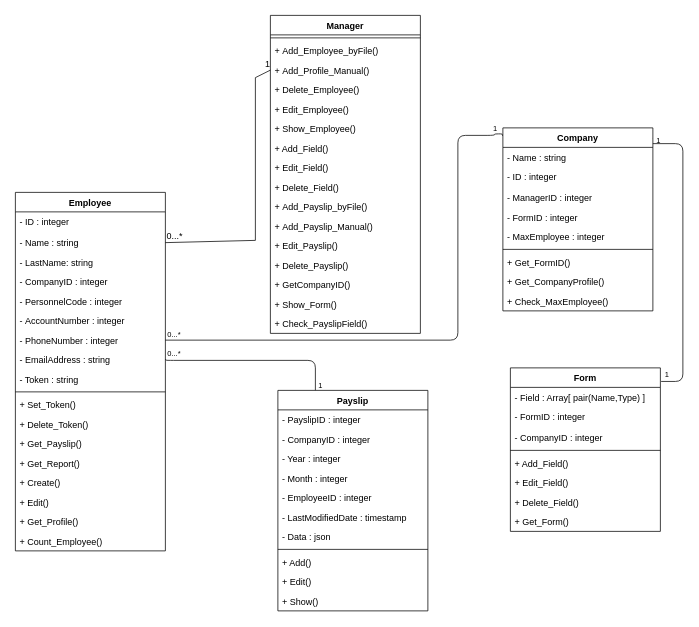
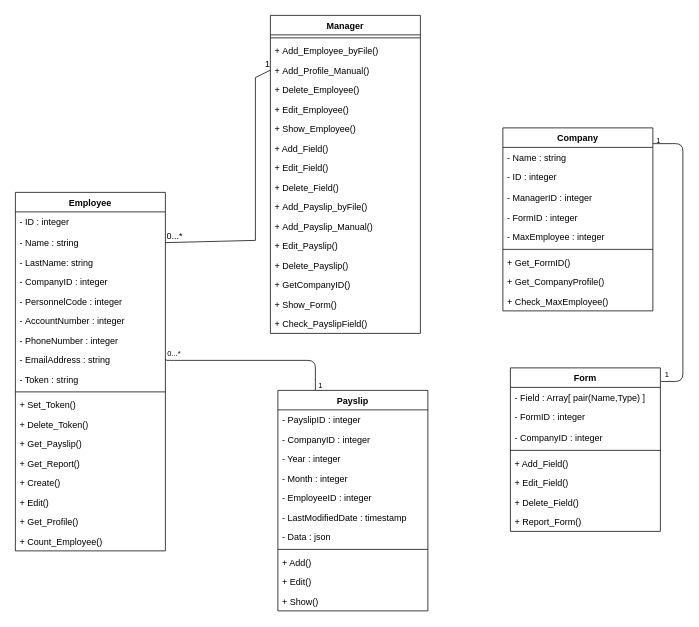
  <mxCell id="0" />
  <mxCell id="1" parent="0" />
- <mxCell id="2" value="" style="endArrow=none;html=1;edgeStyle=orthogonalEdgeStyle;exitX=1;exitY=0.5;exitDx=0;exitDy=0;endFill=0;entryX=-0.002;entryY=0.044;entryDx=0;entryDy=0;entryPerimeter=0;" parent="1" source="40" target="23" edge="1"><mxGeometry relative="1" as="geometry"><mxPoint x="510" y="640" as="sourcePoint" /><mxPoint x="659" y="182" as="targetPoint" /><Array as="points"><mxPoint x="610" y="453" /><mxPoint x="610" y="180" /><mxPoint x="659" y="180" /><mxPoint x="659" y="178" /></Array></mxGeometry></mxCell>
- <mxCell id="3" value="0...*" style="resizable=0;html=1;align=left;verticalAlign=bottom;labelBackgroundColor=none;fontSize=10;" parent="2" connectable="0" vertex="1"><mxGeometry x="-1" relative="1" as="geometry"><mxPoint x="1" as="offset" /></mxGeometry></mxCell>
- <mxCell id="4" value="1" style="resizable=0;html=1;align=right;verticalAlign=bottom;labelBackgroundColor=none;fontSize=10;rotation=0;" parent="2" connectable="0" vertex="1"><mxGeometry x="1" relative="1" as="geometry"><mxPoint x="-7" y="-1" as="offset" /></mxGeometry></mxCell>
  <mxCell id="5" value="" style="endArrow=none;html=1;edgeStyle=orthogonalEdgeStyle;entryX=0.25;entryY=0;entryDx=0;entryDy=0;exitX=1;exitY=0.5;exitDx=0;exitDy=0;endFill=0;startArrow=none;startFill=0;" parent="1" source="41" target="52" edge="1"><mxGeometry relative="1" as="geometry"><mxPoint x="330" y="459" as="sourcePoint" /><mxPoint x="500" y="690" as="targetPoint" /><Array as="points"><mxPoint x="221" y="479" /><mxPoint x="221" y="480" /><mxPoint x="420" y="480" /></Array></mxGeometry></mxCell>
  <mxCell id="6" value="0...*" style="resizable=0;html=1;align=left;verticalAlign=bottom;labelBackgroundColor=none;fontSize=10;labelBorderColor=none;" parent="5" connectable="0" vertex="1"><mxGeometry x="-1" relative="1" as="geometry"><mxPoint x="1" y="-0.99" as="offset" /></mxGeometry></mxCell>
  <mxCell id="7" value="1" style="resizable=0;html=1;align=right;verticalAlign=bottom;labelBackgroundColor=none;fontSize=10;" parent="5" connectable="0" vertex="1"><mxGeometry x="1" relative="1" as="geometry"><mxPoint x="10" y="1" as="offset" /></mxGeometry></mxCell>
  <mxCell id="8" value="" style="endArrow=none;html=1;edgeStyle=orthogonalEdgeStyle;exitX=1;exitY=0.057;exitDx=0;exitDy=0;exitPerimeter=0;entryX=1.005;entryY=0.083;entryDx=0;entryDy=0;entryPerimeter=0;endFill=0;" parent="1" source="23" target="14" edge="1"><mxGeometry relative="1" as="geometry"><mxPoint x="1120" y="270" as="sourcePoint" /><mxPoint x="1280" y="270" as="targetPoint" /><Array as="points"><mxPoint x="860" y="191" /><mxPoint x="910" y="191" /><mxPoint x="910" y="508" /></Array></mxGeometry></mxCell>
  <mxCell id="9" value="1" style="resizable=0;html=1;align=left;verticalAlign=bottom;labelBackgroundColor=none;fontSize=10;" parent="8" connectable="0" vertex="1"><mxGeometry x="-1" relative="1" as="geometry"><mxPoint x="3" y="10" as="offset" /></mxGeometry></mxCell>
  <mxCell id="10" value="1" style="resizable=0;html=1;align=right;verticalAlign=bottom;labelBackgroundColor=none;fontSize=10;" parent="8" connectable="0" vertex="1"><mxGeometry x="1" relative="1" as="geometry"><mxPoint x="11" y="-1" as="offset" /></mxGeometry></mxCell>
  <mxCell id="11" value="" style="endArrow=none;html=1;rounded=0;exitX=1;exitY=0.5;exitDx=0;exitDy=0;entryX=0;entryY=0.5;entryDx=0;entryDy=0;endFill=0;" parent="1" source="35" target="67" edge="1"><mxGeometry relative="1" as="geometry"><mxPoint x="260" y="190" as="sourcePoint" /><mxPoint x="420" y="190" as="targetPoint" /><Array as="points"><mxPoint x="340" y="320" /><mxPoint x="340" y="103" /></Array></mxGeometry></mxCell>
  <mxCell id="12" value="0...*" style="resizable=0;html=1;align=left;verticalAlign=bottom;" parent="11" connectable="0" vertex="1"><mxGeometry x="-1" relative="1" as="geometry" /></mxCell>
  <mxCell id="13" value="1" style="resizable=0;html=1;align=right;verticalAlign=bottom;" parent="11" connectable="0" vertex="1"><mxGeometry x="1" relative="1" as="geometry" /></mxCell>
  <mxCell id="14" value="Form" style="swimlane;fontStyle=1;align=center;verticalAlign=top;childLayout=stackLayout;horizontal=1;startSize=26;horizontalStack=0;resizeParent=1;resizeParentMax=0;resizeLast=0;collapsible=1;marginBottom=0;" parent="1" vertex="1"><mxGeometry x="680" y="490" width="200" height="218" as="geometry" /></mxCell>
  <mxCell id="15" value="- Field : Array[ pair(Name,Type) ]" style="text;strokeColor=none;fillColor=none;align=left;verticalAlign=top;spacingLeft=4;spacingRight=4;overflow=hidden;rotatable=0;points=[[0,0.5],[1,0.5]];portConstraint=eastwest;" parent="14" vertex="1"><mxGeometry y="26" width="200" height="26" as="geometry" /></mxCell>
  <mxCell id="16" value="- FormID : integer" style="text;strokeColor=none;fillColor=none;align=left;verticalAlign=top;spacingLeft=4;spacingRight=4;overflow=hidden;rotatable=0;points=[[0,0.5],[1,0.5]];portConstraint=eastwest;" parent="14" vertex="1"><mxGeometry y="52" width="200" height="28" as="geometry" /></mxCell>
  <mxCell id="17" value="- CompanyID : integer" style="text;strokeColor=none;fillColor=none;align=left;verticalAlign=top;spacingLeft=4;spacingRight=4;overflow=hidden;rotatable=0;points=[[0,0.5],[1,0.5]];portConstraint=eastwest;" parent="14" vertex="1"><mxGeometry y="80" width="200" height="26" as="geometry" /></mxCell>
  <mxCell id="18" value="" style="line;strokeWidth=1;fillColor=none;align=left;verticalAlign=middle;spacingTop=-1;spacingLeft=3;spacingRight=3;rotatable=0;labelPosition=right;points=[];portConstraint=eastwest;" parent="14" vertex="1"><mxGeometry y="106" width="200" height="8" as="geometry" /></mxCell>
  <mxCell id="19" value="+ Add_Field()" style="text;strokeColor=none;fillColor=none;align=left;verticalAlign=top;spacingLeft=4;spacingRight=4;overflow=hidden;rotatable=0;points=[[0,0.5],[1,0.5]];portConstraint=eastwest;" parent="14" vertex="1"><mxGeometry y="114" width="200" height="26" as="geometry" /></mxCell>
  <mxCell id="20" value="+ Edit_Field()" style="text;strokeColor=none;fillColor=none;align=left;verticalAlign=top;spacingLeft=4;spacingRight=4;overflow=hidden;rotatable=0;points=[[0,0.5],[1,0.5]];portConstraint=eastwest;" parent="14" vertex="1"><mxGeometry y="140" width="200" height="26" as="geometry" /></mxCell>
  <mxCell id="21" value="+ Delete_Field()" style="text;strokeColor=none;fillColor=none;align=left;verticalAlign=top;spacingLeft=4;spacingRight=4;overflow=hidden;rotatable=0;points=[[0,0.5],[1,0.5]];portConstraint=eastwest;" parent="14" vertex="1"><mxGeometry y="166" width="200" height="26" as="geometry" /></mxCell>
- <mxCell id="22" value="+ Get_Form()" style="text;strokeColor=none;fillColor=none;align=left;verticalAlign=top;spacingLeft=4;spacingRight=4;overflow=hidden;rotatable=0;points=[[0,0.5],[1,0.5]];portConstraint=eastwest;" parent="14" vertex="1"><mxGeometry y="192" width="200" height="26" as="geometry" /></mxCell>
+ <mxCell id="22" value="+ Report_Form()" style="text;strokeColor=none;fillColor=none;align=left;verticalAlign=top;spacingLeft=4;spacingRight=4;overflow=hidden;rotatable=0;points=[[0,0.5],[1,0.5]];portConstraint=eastwest;" parent="14" vertex="1"><mxGeometry y="192" width="200" height="26" as="geometry" /></mxCell>
  <mxCell id="23" value="Company" style="swimlane;fontStyle=1;align=center;verticalAlign=top;childLayout=stackLayout;horizontal=1;startSize=26;horizontalStack=0;resizeParent=1;resizeParentMax=0;resizeLast=0;collapsible=1;marginBottom=0;" parent="1" vertex="1"><mxGeometry x="670" y="170" width="200" height="244" as="geometry" /></mxCell>
  <mxCell id="24" value="- Name : string" style="text;strokeColor=none;fillColor=none;align=left;verticalAlign=top;spacingLeft=4;spacingRight=4;overflow=hidden;rotatable=0;points=[[0,0.5],[1,0.5]];portConstraint=eastwest;" parent="23" vertex="1"><mxGeometry y="26" width="200" height="26" as="geometry" /></mxCell>
  <mxCell id="25" value="- ID : integer" style="text;strokeColor=none;fillColor=none;align=left;verticalAlign=top;spacingLeft=4;spacingRight=4;overflow=hidden;rotatable=0;points=[[0,0.5],[1,0.5]];portConstraint=eastwest;" parent="23" vertex="1"><mxGeometry y="52" width="200" height="28" as="geometry" /></mxCell>
  <mxCell id="26" value="- ManagerID : integer" style="text;strokeColor=none;fillColor=none;align=left;verticalAlign=top;spacingLeft=4;spacingRight=4;overflow=hidden;rotatable=0;points=[[0,0.5],[1,0.5]];portConstraint=eastwest;" parent="23" vertex="1"><mxGeometry y="80" width="200" height="26" as="geometry" /></mxCell>
  <mxCell id="27" value="- FormID : integer" style="text;strokeColor=none;fillColor=none;align=left;verticalAlign=top;spacingLeft=4;spacingRight=4;overflow=hidden;rotatable=0;points=[[0,0.5],[1,0.5]];portConstraint=eastwest;" parent="23" vertex="1"><mxGeometry y="106" width="200" height="26" as="geometry" /></mxCell>
  <mxCell id="28" value="- MaxEmployee : integer" style="text;strokeColor=none;fillColor=none;align=left;verticalAlign=top;spacingLeft=4;spacingRight=4;overflow=hidden;rotatable=0;points=[[0,0.5],[1,0.5]];portConstraint=eastwest;" parent="23" vertex="1"><mxGeometry y="132" width="200" height="26" as="geometry" /></mxCell>
  <mxCell id="29" value="" style="line;strokeWidth=1;fillColor=none;align=left;verticalAlign=middle;spacingTop=-1;spacingLeft=3;spacingRight=3;rotatable=0;labelPosition=right;points=[];portConstraint=eastwest;" parent="23" vertex="1"><mxGeometry y="158" width="200" height="8" as="geometry" /></mxCell>
  <mxCell id="30" value="+ Get_FormID()" style="text;strokeColor=none;fillColor=none;align=left;verticalAlign=top;spacingLeft=4;spacingRight=4;overflow=hidden;rotatable=0;points=[[0,0.5],[1,0.5]];portConstraint=eastwest;" parent="23" vertex="1"><mxGeometry y="166" width="200" height="26" as="geometry" /></mxCell>
  <mxCell id="31" value="+ Get_CompanyProfile()" style="text;strokeColor=none;fillColor=none;align=left;verticalAlign=top;spacingLeft=4;spacingRight=4;overflow=hidden;rotatable=0;points=[[0,0.5],[1,0.5]];portConstraint=eastwest;" parent="23" vertex="1"><mxGeometry y="192" width="200" height="26" as="geometry" /></mxCell>
  <mxCell id="32" value="+ Check_MaxEmployee()" style="text;strokeColor=none;fillColor=none;align=left;verticalAlign=top;spacingLeft=4;spacingRight=4;overflow=hidden;rotatable=0;points=[[0,0.5],[1,0.5]];portConstraint=eastwest;" parent="23" vertex="1"><mxGeometry y="218" width="200" height="26" as="geometry" /></mxCell>
  <mxCell id="33" value="Employee" style="swimlane;fontStyle=1;align=center;verticalAlign=top;childLayout=stackLayout;horizontal=1;startSize=26;horizontalStack=0;resizeParent=1;resizeParentMax=0;resizeLast=0;collapsible=1;marginBottom=0;" parent="1" vertex="1"><mxGeometry x="20" y="256" width="200" height="478" as="geometry" /></mxCell>
  <mxCell id="34" value="- ID : integer" style="text;strokeColor=none;fillColor=none;align=left;verticalAlign=top;spacingLeft=4;spacingRight=4;overflow=hidden;rotatable=0;points=[[0,0.5],[1,0.5]];portConstraint=eastwest;" parent="33" vertex="1"><mxGeometry y="26" width="200" height="28" as="geometry" /></mxCell>
  <mxCell id="35" value="- Name : string" style="text;strokeColor=none;fillColor=none;align=left;verticalAlign=top;spacingLeft=4;spacingRight=4;overflow=hidden;rotatable=0;points=[[0,0.5],[1,0.5]];portConstraint=eastwest;" parent="33" vertex="1"><mxGeometry y="54" width="200" height="26" as="geometry" /></mxCell>
  <mxCell id="36" value="- LastName: string" style="text;strokeColor=none;fillColor=none;align=left;verticalAlign=top;spacingLeft=4;spacingRight=4;overflow=hidden;rotatable=0;points=[[0,0.5],[1,0.5]];portConstraint=eastwest;" parent="33" vertex="1"><mxGeometry y="80" width="200" height="26" as="geometry" /></mxCell>
  <mxCell id="37" value="- CompanyID : integer" style="text;strokeColor=none;fillColor=none;align=left;verticalAlign=top;spacingLeft=4;spacingRight=4;overflow=hidden;rotatable=0;points=[[0,0.5],[1,0.5]];portConstraint=eastwest;" parent="33" vertex="1"><mxGeometry y="106" width="200" height="26" as="geometry" /></mxCell>
  <mxCell id="38" value="- PersonnelCode : integer" style="text;strokeColor=none;fillColor=none;align=left;verticalAlign=top;spacingLeft=4;spacingRight=4;overflow=hidden;rotatable=0;points=[[0,0.5],[1,0.5]];portConstraint=eastwest;" parent="33" vertex="1"><mxGeometry y="132" width="200" height="26" as="geometry" /></mxCell>
  <mxCell id="39" value="- AccountNumber : integer" style="text;strokeColor=none;fillColor=none;align=left;verticalAlign=top;spacingLeft=4;spacingRight=4;overflow=hidden;rotatable=0;points=[[0,0.5],[1,0.5]];portConstraint=eastwest;" parent="33" vertex="1"><mxGeometry y="158" width="200" height="26" as="geometry" /></mxCell>
  <mxCell id="40" value="- PhoneNumber : integer" style="text;strokeColor=none;fillColor=none;align=left;verticalAlign=top;spacingLeft=4;spacingRight=4;overflow=hidden;rotatable=0;points=[[0,0.5],[1,0.5]];portConstraint=eastwest;" parent="33" vertex="1"><mxGeometry y="184" width="200" height="26" as="geometry" /></mxCell>
  <mxCell id="41" value="- EmailAddress : string" style="text;strokeColor=none;fillColor=none;align=left;verticalAlign=top;spacingLeft=4;spacingRight=4;overflow=hidden;rotatable=0;points=[[0,0.5],[1,0.5]];portConstraint=eastwest;" parent="33" vertex="1"><mxGeometry y="210" width="200" height="26" as="geometry" /></mxCell>
  <mxCell id="42" value="- Token : string" style="text;strokeColor=none;fillColor=none;align=left;verticalAlign=top;spacingLeft=4;spacingRight=4;overflow=hidden;rotatable=0;points=[[0,0.5],[1,0.5]];portConstraint=eastwest;" parent="33" vertex="1"><mxGeometry y="236" width="200" height="26" as="geometry" /></mxCell>
  <mxCell id="43" value="" style="line;strokeWidth=1;fillColor=none;align=left;verticalAlign=middle;spacingTop=-1;spacingLeft=3;spacingRight=3;rotatable=0;labelPosition=right;points=[];portConstraint=eastwest;" parent="33" vertex="1"><mxGeometry y="262" width="200" height="8" as="geometry" /></mxCell>
  <mxCell id="44" value="+ Set_Token()" style="text;strokeColor=none;fillColor=none;align=left;verticalAlign=top;spacingLeft=4;spacingRight=4;overflow=hidden;rotatable=0;points=[[0,0.5],[1,0.5]];portConstraint=eastwest;" parent="33" vertex="1"><mxGeometry y="270" width="200" height="26" as="geometry" /></mxCell>
  <mxCell id="45" value="+ Delete_Token() " style="text;strokeColor=none;fillColor=none;align=left;verticalAlign=top;spacingLeft=4;spacingRight=4;overflow=hidden;rotatable=0;points=[[0,0.5],[1,0.5]];portConstraint=eastwest;" parent="33" vertex="1"><mxGeometry y="296" width="200" height="26" as="geometry" /></mxCell>
  <mxCell id="46" value="+ Get_Payslip()" style="text;strokeColor=none;fillColor=none;align=left;verticalAlign=top;spacingLeft=4;spacingRight=4;overflow=hidden;rotatable=0;points=[[0,0.5],[1,0.5]];portConstraint=eastwest;" parent="33" vertex="1"><mxGeometry y="322" width="200" height="26" as="geometry" /></mxCell>
  <mxCell id="47" value="+ Get_Report()" style="text;strokeColor=none;fillColor=none;align=left;verticalAlign=top;spacingLeft=4;spacingRight=4;overflow=hidden;rotatable=0;points=[[0,0.5],[1,0.5]];portConstraint=eastwest;" parent="33" vertex="1"><mxGeometry y="348" width="200" height="26" as="geometry" /></mxCell>
  <mxCell id="48" value="+ Create()" style="text;strokeColor=none;fillColor=none;align=left;verticalAlign=top;spacingLeft=4;spacingRight=4;overflow=hidden;rotatable=0;points=[[0,0.5],[1,0.5]];portConstraint=eastwest;" parent="33" vertex="1"><mxGeometry y="374" width="200" height="26" as="geometry" /></mxCell>
  <mxCell id="49" value="+ Edit()" style="text;strokeColor=none;fillColor=none;align=left;verticalAlign=top;spacingLeft=4;spacingRight=4;overflow=hidden;rotatable=0;points=[[0,0.5],[1,0.5]];portConstraint=eastwest;" parent="33" vertex="1"><mxGeometry y="400" width="200" height="26" as="geometry" /></mxCell>
  <mxCell id="50" value="+ Get_Profile()" style="text;strokeColor=none;fillColor=none;align=left;verticalAlign=top;spacingLeft=4;spacingRight=4;overflow=hidden;rotatable=0;points=[[0,0.5],[1,0.5]];portConstraint=eastwest;" parent="33" vertex="1"><mxGeometry y="426" width="200" height="26" as="geometry" /></mxCell>
  <mxCell id="51" value="+ Count_Employee()" style="text;strokeColor=none;fillColor=none;align=left;verticalAlign=top;spacingLeft=4;spacingRight=4;overflow=hidden;rotatable=0;points=[[0,0.5],[1,0.5]];portConstraint=eastwest;" parent="33" vertex="1"><mxGeometry y="452" width="200" height="26" as="geometry" /></mxCell>
  <mxCell id="52" value="Payslip" style="swimlane;fontStyle=1;align=center;verticalAlign=top;childLayout=stackLayout;horizontal=1;startSize=26;horizontalStack=0;resizeParent=1;resizeParentMax=0;resizeLast=0;collapsible=1;marginBottom=0;" parent="1" vertex="1"><mxGeometry x="370" y="520" width="200" height="294" as="geometry" /></mxCell>
  <mxCell id="53" value="- PayslipID : integer" style="text;strokeColor=none;fillColor=none;align=left;verticalAlign=top;spacingLeft=4;spacingRight=4;overflow=hidden;rotatable=0;points=[[0,0.5],[1,0.5]];portConstraint=eastwest;" parent="52" vertex="1"><mxGeometry y="26" width="200" height="26" as="geometry" /></mxCell>
  <mxCell id="54" value="- CompanyID : integer" style="text;strokeColor=none;fillColor=none;align=left;verticalAlign=top;spacingLeft=4;spacingRight=4;overflow=hidden;rotatable=0;points=[[0,0.5],[1,0.5]];portConstraint=eastwest;" parent="52" vertex="1"><mxGeometry y="52" width="200" height="26" as="geometry" /></mxCell>
  <mxCell id="55" value="- Year : integer" style="text;strokeColor=none;fillColor=none;align=left;verticalAlign=top;spacingLeft=4;spacingRight=4;overflow=hidden;rotatable=0;points=[[0,0.5],[1,0.5]];portConstraint=eastwest;" parent="52" vertex="1"><mxGeometry y="78" width="200" height="26" as="geometry" /></mxCell>
  <mxCell id="56" value="- Month : integer" style="text;strokeColor=none;fillColor=none;align=left;verticalAlign=top;spacingLeft=4;spacingRight=4;overflow=hidden;rotatable=0;points=[[0,0.5],[1,0.5]];portConstraint=eastwest;" parent="52" vertex="1"><mxGeometry y="104" width="200" height="26" as="geometry" /></mxCell>
  <mxCell id="57" value="- EmployeeID : integer" style="text;strokeColor=none;fillColor=none;align=left;verticalAlign=top;spacingLeft=4;spacingRight=4;overflow=hidden;rotatable=0;points=[[0,0.5],[1,0.5]];portConstraint=eastwest;" parent="52" vertex="1"><mxGeometry y="130" width="200" height="26" as="geometry" /></mxCell>
  <mxCell id="58" value="- LastModifiedDate : timestamp" style="text;strokeColor=none;fillColor=none;align=left;verticalAlign=top;spacingLeft=4;spacingRight=4;overflow=hidden;rotatable=0;points=[[0,0.5],[1,0.5]];portConstraint=eastwest;" parent="52" vertex="1"><mxGeometry y="156" width="200" height="26" as="geometry" /></mxCell>
  <mxCell id="59" value="- Data : json" style="text;strokeColor=none;fillColor=none;align=left;verticalAlign=top;spacingLeft=4;spacingRight=4;overflow=hidden;rotatable=0;points=[[0,0.5],[1,0.5]];portConstraint=eastwest;" parent="52" vertex="1"><mxGeometry y="182" width="200" height="26" as="geometry" /></mxCell>
  <mxCell id="60" value="" style="line;strokeWidth=1;fillColor=none;align=left;verticalAlign=middle;spacingTop=-1;spacingLeft=3;spacingRight=3;rotatable=0;labelPosition=right;points=[];portConstraint=eastwest;" parent="52" vertex="1"><mxGeometry y="208" width="200" height="8" as="geometry" /></mxCell>
  <mxCell id="61" value="+ Add()" style="text;strokeColor=none;fillColor=none;align=left;verticalAlign=top;spacingLeft=4;spacingRight=4;overflow=hidden;rotatable=0;points=[[0,0.5],[1,0.5]];portConstraint=eastwest;" parent="52" vertex="1"><mxGeometry y="216" width="200" height="26" as="geometry" /></mxCell>
  <mxCell id="62" value="+ Edit()" style="text;strokeColor=none;fillColor=none;align=left;verticalAlign=top;spacingLeft=4;spacingRight=4;overflow=hidden;rotatable=0;points=[[0,0.5],[1,0.5]];portConstraint=eastwest;" parent="52" vertex="1"><mxGeometry y="242" width="200" height="26" as="geometry" /></mxCell>
  <mxCell id="63" value="+ Show()" style="text;strokeColor=none;fillColor=none;align=left;verticalAlign=top;spacingLeft=4;spacingRight=4;overflow=hidden;rotatable=0;points=[[0,0.5],[1,0.5]];portConstraint=eastwest;" parent="52" vertex="1"><mxGeometry y="268" width="200" height="26" as="geometry" /></mxCell>
  <mxCell id="64" value="Manager" style="swimlane;fontStyle=1;align=center;verticalAlign=top;childLayout=stackLayout;horizontal=1;startSize=26;horizontalStack=0;resizeParent=1;resizeParentMax=0;resizeLast=0;collapsible=1;marginBottom=0;" parent="1" vertex="1"><mxGeometry x="360" y="20" width="200" height="424" as="geometry" /></mxCell>
  <mxCell id="65" value="" style="line;strokeWidth=1;fillColor=none;align=left;verticalAlign=middle;spacingTop=-1;spacingLeft=3;spacingRight=3;rotatable=0;labelPosition=right;points=[];portConstraint=eastwest;" parent="64" vertex="1"><mxGeometry y="26" width="200" height="8" as="geometry" /></mxCell>
  <mxCell id="66" value="+ Add_Employee_byFile()" style="text;strokeColor=none;fillColor=none;align=left;verticalAlign=top;spacingLeft=4;spacingRight=4;overflow=hidden;rotatable=0;points=[[0,0.5],[1,0.5]];portConstraint=eastwest;" parent="64" vertex="1"><mxGeometry y="34" width="200" height="26" as="geometry" /></mxCell>
  <mxCell id="67" value="+ Add_Profile_Manual()" style="text;strokeColor=none;fillColor=none;align=left;verticalAlign=top;spacingLeft=4;spacingRight=4;overflow=hidden;rotatable=0;points=[[0,0.5],[1,0.5]];portConstraint=eastwest;" parent="64" vertex="1"><mxGeometry y="60" width="200" height="26" as="geometry" /></mxCell>
  <mxCell id="68" value="+ Delete_Employee()" style="text;strokeColor=none;fillColor=none;align=left;verticalAlign=top;spacingLeft=4;spacingRight=4;overflow=hidden;rotatable=0;points=[[0,0.5],[1,0.5]];portConstraint=eastwest;" parent="64" vertex="1"><mxGeometry y="86" width="200" height="26" as="geometry" /></mxCell>
  <mxCell id="69" value="+ Edit_Employee()" style="text;strokeColor=none;fillColor=none;align=left;verticalAlign=top;spacingLeft=4;spacingRight=4;overflow=hidden;rotatable=0;points=[[0,0.5],[1,0.5]];portConstraint=eastwest;" parent="64" vertex="1"><mxGeometry y="112" width="200" height="26" as="geometry" /></mxCell>
  <mxCell id="70" value="+ Show_Employee()" style="text;strokeColor=none;fillColor=none;align=left;verticalAlign=top;spacingLeft=4;spacingRight=4;overflow=hidden;rotatable=0;points=[[0,0.5],[1,0.5]];portConstraint=eastwest;" parent="64" vertex="1"><mxGeometry y="138" width="200" height="26" as="geometry" /></mxCell>
  <mxCell id="71" value="+ Add_Field()" style="text;strokeColor=none;fillColor=none;align=left;verticalAlign=top;spacingLeft=4;spacingRight=4;overflow=hidden;rotatable=0;points=[[0,0.5],[1,0.5]];portConstraint=eastwest;" parent="64" vertex="1"><mxGeometry y="164" width="200" height="26" as="geometry" /></mxCell>
  <mxCell id="72" value="+ Edit_Field()" style="text;strokeColor=none;fillColor=none;align=left;verticalAlign=top;spacingLeft=4;spacingRight=4;overflow=hidden;rotatable=0;points=[[0,0.5],[1,0.5]];portConstraint=eastwest;" parent="64" vertex="1"><mxGeometry y="190" width="200" height="26" as="geometry" /></mxCell>
  <mxCell id="73" value="+ Delete_Field()" style="text;strokeColor=none;fillColor=none;align=left;verticalAlign=top;spacingLeft=4;spacingRight=4;overflow=hidden;rotatable=0;points=[[0,0.5],[1,0.5]];portConstraint=eastwest;" parent="64" vertex="1"><mxGeometry y="216" width="200" height="26" as="geometry" /></mxCell>
  <mxCell id="74" value="+ Add_Payslip_byFile()" style="text;strokeColor=none;fillColor=none;align=left;verticalAlign=top;spacingLeft=4;spacingRight=4;overflow=hidden;rotatable=0;points=[[0,0.5],[1,0.5]];portConstraint=eastwest;" parent="64" vertex="1"><mxGeometry y="242" width="200" height="26" as="geometry" /></mxCell>
  <mxCell id="75" value="+ Add_Payslip_Manual()" style="text;strokeColor=none;fillColor=none;align=left;verticalAlign=top;spacingLeft=4;spacingRight=4;overflow=hidden;rotatable=0;points=[[0,0.5],[1,0.5]];portConstraint=eastwest;" parent="64" vertex="1"><mxGeometry y="268" width="200" height="26" as="geometry" /></mxCell>
  <mxCell id="76" value="+ Edit_Payslip()" style="text;strokeColor=none;fillColor=none;align=left;verticalAlign=top;spacingLeft=4;spacingRight=4;overflow=hidden;rotatable=0;points=[[0,0.5],[1,0.5]];portConstraint=eastwest;" parent="64" vertex="1"><mxGeometry y="294" width="200" height="26" as="geometry" /></mxCell>
  <mxCell id="77" value="+ Delete_Payslip()" style="text;strokeColor=none;fillColor=none;align=left;verticalAlign=top;spacingLeft=4;spacingRight=4;overflow=hidden;rotatable=0;points=[[0,0.5],[1,0.5]];portConstraint=eastwest;" parent="64" vertex="1"><mxGeometry y="320" width="200" height="26" as="geometry" /></mxCell>
  <mxCell id="78" value="+ GetCompanyID()" style="text;strokeColor=none;fillColor=none;align=left;verticalAlign=top;spacingLeft=4;spacingRight=4;overflow=hidden;rotatable=0;points=[[0,0.5],[1,0.5]];portConstraint=eastwest;" parent="64" vertex="1"><mxGeometry y="346" width="200" height="26" as="geometry" /></mxCell>
  <mxCell id="79" value="+ Show_Form()" style="text;strokeColor=none;fillColor=none;align=left;verticalAlign=top;spacingLeft=4;spacingRight=4;overflow=hidden;rotatable=0;points=[[0,0.5],[1,0.5]];portConstraint=eastwest;" parent="64" vertex="1"><mxGeometry y="372" width="200" height="26" as="geometry" /></mxCell>
  <mxCell id="80" value="+ Check_PayslipField()" style="text;strokeColor=none;fillColor=none;align=left;verticalAlign=top;spacingLeft=4;spacingRight=4;overflow=hidden;rotatable=0;points=[[0,0.5],[1,0.5]];portConstraint=eastwest;" parent="64" vertex="1"><mxGeometry y="398" width="200" height="26" as="geometry" /></mxCell>
